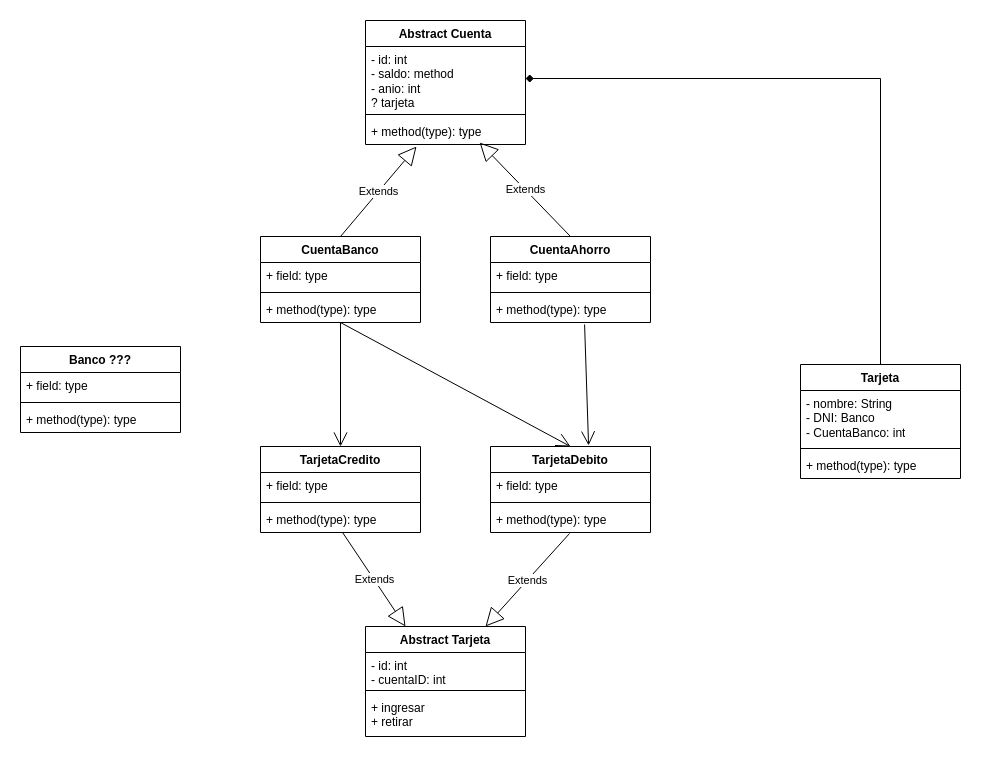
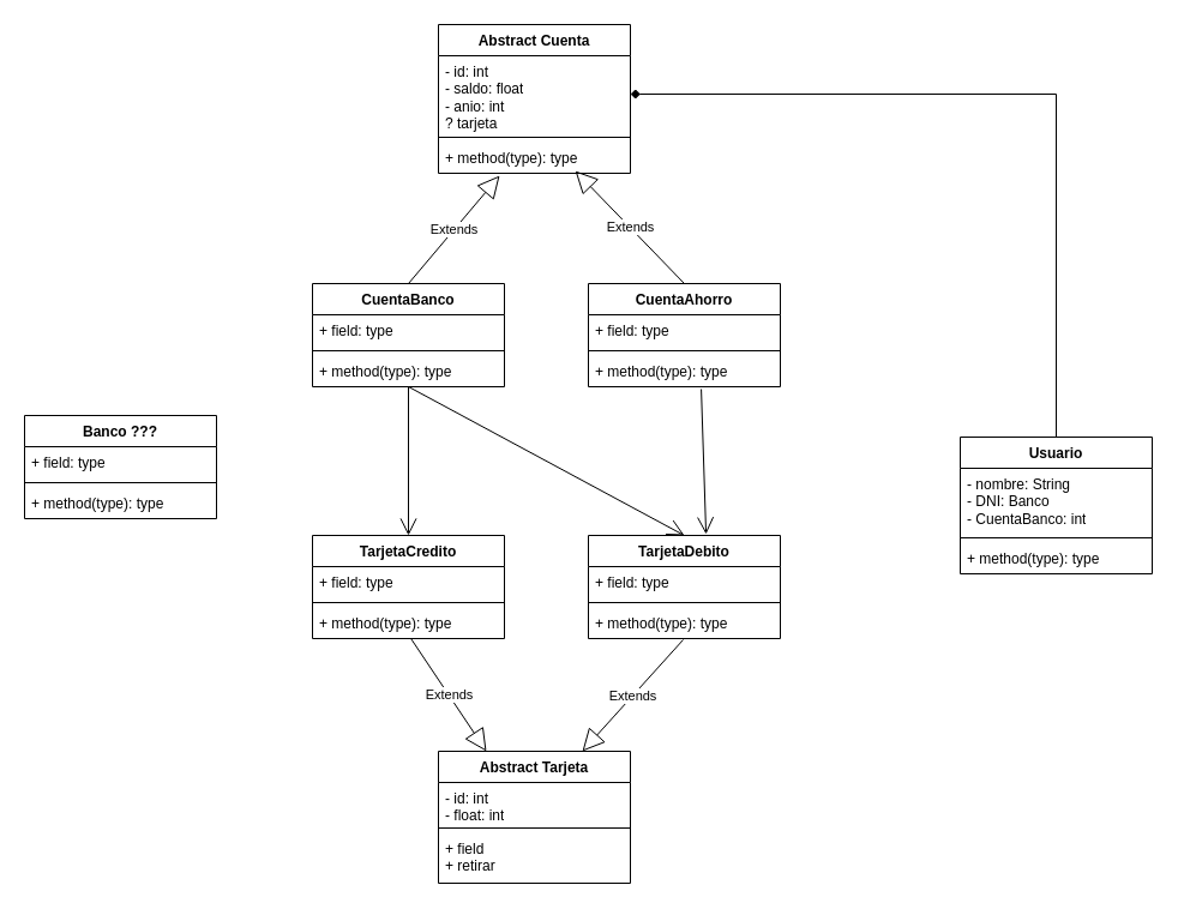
  <mxCell id="0" />
  <mxCell id="1" parent="0" />
  <mxCell id="2" style="edgeStyle=orthogonalEdgeStyle;rounded=0;orthogonalLoop=1;jettySize=auto;html=1;entryX=1;entryY=0.5;entryDx=0;entryDy=0;endArrow=diamond;" edge="1" parent="1" source="3" target="8"><mxGeometry relative="1" as="geometry" /></mxCell>
- <mxCell id="3" value="Tarjeta" style="swimlane;fontStyle=1;align=center;verticalAlign=top;childLayout=stackLayout;horizontal=1;startSize=26;horizontalStack=0;resizeParent=1;resizeParentMax=0;resizeLast=0;collapsible=1;marginBottom=0;whiteSpace=wrap;html=1;" vertex="1" parent="1"><mxGeometry x="800" y="364" width="160" height="114" as="geometry" /></mxCell>
+ <mxCell id="3" value="Usuario" style="swimlane;fontStyle=1;align=center;verticalAlign=top;childLayout=stackLayout;horizontal=1;startSize=26;horizontalStack=0;resizeParent=1;resizeParentMax=0;resizeLast=0;collapsible=1;marginBottom=0;whiteSpace=wrap;html=1;" vertex="1" parent="1"><mxGeometry x="800" y="364" width="160" height="114" as="geometry" /></mxCell>
  <mxCell id="4" value="- nombre: String&lt;div&gt;- DNI: Banco&lt;/div&gt;&lt;div&gt;- CuentaBanco: int&lt;/div&gt;" style="text;strokeColor=none;fillColor=none;align=left;verticalAlign=top;spacingLeft=4;spacingRight=4;overflow=hidden;rotatable=0;points=[[0,0.5],[1,0.5]];portConstraint=eastwest;whiteSpace=wrap;html=1;" vertex="1" parent="3"><mxGeometry y="26" width="160" height="54" as="geometry" /></mxCell>
  <mxCell id="5" value="" style="line;strokeWidth=1;fillColor=none;align=left;verticalAlign=middle;spacingTop=-1;spacingLeft=3;spacingRight=3;rotatable=0;labelPosition=right;points=[];portConstraint=eastwest;strokeColor=inherit;" vertex="1" parent="3"><mxGeometry y="80" width="160" height="8" as="geometry" /></mxCell>
  <mxCell id="6" value="+ method(type): type" style="text;strokeColor=none;fillColor=none;align=left;verticalAlign=top;spacingLeft=4;spacingRight=4;overflow=hidden;rotatable=0;points=[[0,0.5],[1,0.5]];portConstraint=eastwest;whiteSpace=wrap;html=1;" vertex="1" parent="3"><mxGeometry y="88" width="160" height="26" as="geometry" /></mxCell>
  <mxCell id="7" value="Abstract Cuenta" style="swimlane;fontStyle=1;align=center;verticalAlign=top;childLayout=stackLayout;horizontal=1;startSize=26;horizontalStack=0;resizeParent=1;resizeParentMax=0;resizeLast=0;collapsible=1;marginBottom=0;whiteSpace=wrap;html=1;" vertex="1" parent="1"><mxGeometry x="365" y="20" width="160" height="124" as="geometry" /></mxCell>
- <mxCell id="8" value="- id: int&lt;div&gt;- saldo: method&lt;/div&gt;&lt;div&gt;- anio: int&lt;/div&gt;&lt;div&gt;? tarjeta&lt;/div&gt;" style="text;strokeColor=none;fillColor=none;align=left;verticalAlign=top;spacingLeft=4;spacingRight=4;overflow=hidden;rotatable=0;points=[[0,0.5],[1,0.5]];portConstraint=eastwest;whiteSpace=wrap;html=1;" vertex="1" parent="7"><mxGeometry y="26" width="160" height="64" as="geometry" /></mxCell>
+ <mxCell id="8" value="- id: int&lt;div&gt;- saldo: float&lt;/div&gt;&lt;div&gt;- anio: int&lt;/div&gt;&lt;div&gt;? tarjeta&lt;/div&gt;" style="text;strokeColor=none;fillColor=none;align=left;verticalAlign=top;spacingLeft=4;spacingRight=4;overflow=hidden;rotatable=0;points=[[0,0.5],[1,0.5]];portConstraint=eastwest;whiteSpace=wrap;html=1;" vertex="1" parent="7"><mxGeometry y="26" width="160" height="64" as="geometry" /></mxCell>
  <mxCell id="9" value="" style="line;strokeWidth=1;fillColor=none;align=left;verticalAlign=middle;spacingTop=-1;spacingLeft=3;spacingRight=3;rotatable=0;labelPosition=right;points=[];portConstraint=eastwest;strokeColor=inherit;" vertex="1" parent="7"><mxGeometry y="90" width="160" height="8" as="geometry" /></mxCell>
  <mxCell id="10" value="+ method(type): type" style="text;strokeColor=none;fillColor=none;align=left;verticalAlign=top;spacingLeft=4;spacingRight=4;overflow=hidden;rotatable=0;points=[[0,0.5],[1,0.5]];portConstraint=eastwest;whiteSpace=wrap;html=1;" vertex="1" parent="7"><mxGeometry y="98" width="160" height="26" as="geometry" /></mxCell>
  <mxCell id="11" value="CuentaBanco" style="swimlane;fontStyle=1;align=center;verticalAlign=top;childLayout=stackLayout;horizontal=1;startSize=26;horizontalStack=0;resizeParent=1;resizeParentMax=0;resizeLast=0;collapsible=1;marginBottom=0;whiteSpace=wrap;html=1;" vertex="1" parent="1"><mxGeometry x="260" y="236" width="160" height="86" as="geometry" /></mxCell>
  <mxCell id="12" value="+ field: type" style="text;strokeColor=none;fillColor=none;align=left;verticalAlign=top;spacingLeft=4;spacingRight=4;overflow=hidden;rotatable=0;points=[[0,0.5],[1,0.5]];portConstraint=eastwest;whiteSpace=wrap;html=1;" vertex="1" parent="11"><mxGeometry y="26" width="160" height="26" as="geometry" /></mxCell>
  <mxCell id="13" value="" style="line;strokeWidth=1;fillColor=none;align=left;verticalAlign=middle;spacingTop=-1;spacingLeft=3;spacingRight=3;rotatable=0;labelPosition=right;points=[];portConstraint=eastwest;strokeColor=inherit;" vertex="1" parent="11"><mxGeometry y="52" width="160" height="8" as="geometry" /></mxCell>
  <mxCell id="14" value="+ method(type): type" style="text;strokeColor=none;fillColor=none;align=left;verticalAlign=top;spacingLeft=4;spacingRight=4;overflow=hidden;rotatable=0;points=[[0,0.5],[1,0.5]];portConstraint=eastwest;whiteSpace=wrap;html=1;" vertex="1" parent="11"><mxGeometry y="60" width="160" height="26" as="geometry" /></mxCell>
  <mxCell id="15" value="CuentaAhorro" style="swimlane;fontStyle=1;align=center;verticalAlign=top;childLayout=stackLayout;horizontal=1;startSize=26;horizontalStack=0;resizeParent=1;resizeParentMax=0;resizeLast=0;collapsible=1;marginBottom=0;whiteSpace=wrap;html=1;" vertex="1" parent="1"><mxGeometry x="490" y="236" width="160" height="86" as="geometry" /></mxCell>
  <mxCell id="16" value="+ field: type" style="text;strokeColor=none;fillColor=none;align=left;verticalAlign=top;spacingLeft=4;spacingRight=4;overflow=hidden;rotatable=0;points=[[0,0.5],[1,0.5]];portConstraint=eastwest;whiteSpace=wrap;html=1;" vertex="1" parent="15"><mxGeometry y="26" width="160" height="26" as="geometry" /></mxCell>
  <mxCell id="17" value="" style="line;strokeWidth=1;fillColor=none;align=left;verticalAlign=middle;spacingTop=-1;spacingLeft=3;spacingRight=3;rotatable=0;labelPosition=right;points=[];portConstraint=eastwest;strokeColor=inherit;" vertex="1" parent="15"><mxGeometry y="52" width="160" height="8" as="geometry" /></mxCell>
  <mxCell id="18" value="+ method(type): type" style="text;strokeColor=none;fillColor=none;align=left;verticalAlign=top;spacingLeft=4;spacingRight=4;overflow=hidden;rotatable=0;points=[[0,0.5],[1,0.5]];portConstraint=eastwest;whiteSpace=wrap;html=1;" vertex="1" parent="15"><mxGeometry y="60" width="160" height="26" as="geometry" /></mxCell>
  <mxCell id="19" value="Extends" style="endArrow=block;endSize=16;endFill=0;html=1;rounded=0;entryX=0.319;entryY=1.077;entryDx=0;entryDy=0;entryPerimeter=0;exitX=0.5;exitY=0;exitDx=0;exitDy=0;" edge="1" parent="1" source="11" target="10"><mxGeometry width="160" relative="1" as="geometry"><mxPoint x="320" y="166" as="sourcePoint" /><mxPoint x="480" y="166" as="targetPoint" /></mxGeometry></mxCell>
  <mxCell id="20" value="Extends" style="endArrow=block;endSize=16;endFill=0;html=1;rounded=0;entryX=0.713;entryY=0.923;entryDx=0;entryDy=0;entryPerimeter=0;exitX=0.5;exitY=0;exitDx=0;exitDy=0;" edge="1" parent="1" source="15" target="10"><mxGeometry width="160" relative="1" as="geometry"><mxPoint x="310" y="206" as="sourcePoint" /><mxPoint x="421" y="146" as="targetPoint" /></mxGeometry></mxCell>
  <mxCell id="21" value="Abstract Tarjeta" style="swimlane;fontStyle=1;align=center;verticalAlign=top;childLayout=stackLayout;horizontal=1;startSize=26;horizontalStack=0;resizeParent=1;resizeParentMax=0;resizeLast=0;collapsible=1;marginBottom=0;whiteSpace=wrap;html=1;" vertex="1" parent="1"><mxGeometry x="365" y="626" width="160" height="110" as="geometry" /></mxCell>
- <mxCell id="22" value="- id: int&lt;div&gt;- cuentaID: int&lt;/div&gt;" style="text;strokeColor=none;fillColor=none;align=left;verticalAlign=top;spacingLeft=4;spacingRight=4;overflow=hidden;rotatable=0;points=[[0,0.5],[1,0.5]];portConstraint=eastwest;whiteSpace=wrap;html=1;" vertex="1" parent="21"><mxGeometry y="26" width="160" height="34" as="geometry" /></mxCell>
+ <mxCell id="22" value="- id: int&lt;div&gt;- float: int&lt;/div&gt;" style="text;strokeColor=none;fillColor=none;align=left;verticalAlign=top;spacingLeft=4;spacingRight=4;overflow=hidden;rotatable=0;points=[[0,0.5],[1,0.5]];portConstraint=eastwest;whiteSpace=wrap;html=1;" vertex="1" parent="21"><mxGeometry y="26" width="160" height="34" as="geometry" /></mxCell>
  <mxCell id="23" value="" style="line;strokeWidth=1;fillColor=none;align=left;verticalAlign=middle;spacingTop=-1;spacingLeft=3;spacingRight=3;rotatable=0;labelPosition=right;points=[];portConstraint=eastwest;strokeColor=inherit;" vertex="1" parent="21"><mxGeometry y="60" width="160" height="8" as="geometry" /></mxCell>
- <mxCell id="24" value="+ ingresar&lt;div&gt;+ retirar&lt;/div&gt;" style="text;strokeColor=none;fillColor=none;align=left;verticalAlign=top;spacingLeft=4;spacingRight=4;overflow=hidden;rotatable=0;points=[[0,0.5],[1,0.5]];portConstraint=eastwest;whiteSpace=wrap;html=1;" vertex="1" parent="21"><mxGeometry y="68" width="160" height="42" as="geometry" /></mxCell>
+ <mxCell id="24" value="+ field&lt;div&gt;+ retirar&lt;/div&gt;" style="text;strokeColor=none;fillColor=none;align=left;verticalAlign=top;spacingLeft=4;spacingRight=4;overflow=hidden;rotatable=0;points=[[0,0.5],[1,0.5]];portConstraint=eastwest;whiteSpace=wrap;html=1;" vertex="1" parent="21"><mxGeometry y="68" width="160" height="42" as="geometry" /></mxCell>
  <mxCell id="25" value="TarjetaDebito" style="swimlane;fontStyle=1;align=center;verticalAlign=top;childLayout=stackLayout;horizontal=1;startSize=26;horizontalStack=0;resizeParent=1;resizeParentMax=0;resizeLast=0;collapsible=1;marginBottom=0;whiteSpace=wrap;html=1;" vertex="1" parent="1"><mxGeometry x="490" y="446" width="160" height="86" as="geometry" /></mxCell>
  <mxCell id="26" value="+ field: type" style="text;strokeColor=none;fillColor=none;align=left;verticalAlign=top;spacingLeft=4;spacingRight=4;overflow=hidden;rotatable=0;points=[[0,0.5],[1,0.5]];portConstraint=eastwest;whiteSpace=wrap;html=1;" vertex="1" parent="25"><mxGeometry y="26" width="160" height="26" as="geometry" /></mxCell>
  <mxCell id="27" value="" style="line;strokeWidth=1;fillColor=none;align=left;verticalAlign=middle;spacingTop=-1;spacingLeft=3;spacingRight=3;rotatable=0;labelPosition=right;points=[];portConstraint=eastwest;strokeColor=inherit;" vertex="1" parent="25"><mxGeometry y="52" width="160" height="8" as="geometry" /></mxCell>
  <mxCell id="28" value="+ method(type): type" style="text;strokeColor=none;fillColor=none;align=left;verticalAlign=top;spacingLeft=4;spacingRight=4;overflow=hidden;rotatable=0;points=[[0,0.5],[1,0.5]];portConstraint=eastwest;whiteSpace=wrap;html=1;" vertex="1" parent="25"><mxGeometry y="60" width="160" height="26" as="geometry" /></mxCell>
  <mxCell id="29" value="TarjetaCredito" style="swimlane;fontStyle=1;align=center;verticalAlign=top;childLayout=stackLayout;horizontal=1;startSize=26;horizontalStack=0;resizeParent=1;resizeParentMax=0;resizeLast=0;collapsible=1;marginBottom=0;whiteSpace=wrap;html=1;" vertex="1" parent="1"><mxGeometry x="260" y="446" width="160" height="86" as="geometry" /></mxCell>
  <mxCell id="30" value="+ field: type" style="text;strokeColor=none;fillColor=none;align=left;verticalAlign=top;spacingLeft=4;spacingRight=4;overflow=hidden;rotatable=0;points=[[0,0.5],[1,0.5]];portConstraint=eastwest;whiteSpace=wrap;html=1;" vertex="1" parent="29"><mxGeometry y="26" width="160" height="26" as="geometry" /></mxCell>
  <mxCell id="31" value="" style="line;strokeWidth=1;fillColor=none;align=left;verticalAlign=middle;spacingTop=-1;spacingLeft=3;spacingRight=3;rotatable=0;labelPosition=right;points=[];portConstraint=eastwest;strokeColor=inherit;" vertex="1" parent="29"><mxGeometry y="52" width="160" height="8" as="geometry" /></mxCell>
  <mxCell id="32" value="+ method(type): type" style="text;strokeColor=none;fillColor=none;align=left;verticalAlign=top;spacingLeft=4;spacingRight=4;overflow=hidden;rotatable=0;points=[[0,0.5],[1,0.5]];portConstraint=eastwest;whiteSpace=wrap;html=1;" vertex="1" parent="29"><mxGeometry y="60" width="160" height="26" as="geometry" /></mxCell>
  <mxCell id="33" value="Extends" style="endArrow=block;endSize=16;endFill=0;html=1;rounded=0;exitX=0.494;exitY=1.038;exitDx=0;exitDy=0;exitPerimeter=0;entryX=0.75;entryY=0;entryDx=0;entryDy=0;" edge="1" parent="1" source="28" target="21"><mxGeometry width="160" relative="1" as="geometry"><mxPoint x="-165" y="476" as="sourcePoint" /><mxPoint x="500" y="586" as="targetPoint" /></mxGeometry></mxCell>
  <mxCell id="34" value="Extends" style="endArrow=block;endSize=16;endFill=0;html=1;rounded=0;entryX=0.25;entryY=0;entryDx=0;entryDy=0;exitX=0.513;exitY=1;exitDx=0;exitDy=0;exitPerimeter=0;" edge="1" parent="1" source="32" target="21"><mxGeometry width="160" relative="1" as="geometry"><mxPoint x="525" y="466" as="sourcePoint" /><mxPoint x="616" y="348" as="targetPoint" /></mxGeometry></mxCell>
  <mxCell id="35" value="Banco ???" style="swimlane;fontStyle=1;align=center;verticalAlign=top;childLayout=stackLayout;horizontal=1;startSize=26;horizontalStack=0;resizeParent=1;resizeParentMax=0;resizeLast=0;collapsible=1;marginBottom=0;whiteSpace=wrap;html=1;" vertex="1" parent="1"><mxGeometry x="20" y="346" width="160" height="86" as="geometry" /></mxCell>
  <mxCell id="36" value="+ field: type" style="text;strokeColor=none;fillColor=none;align=left;verticalAlign=top;spacingLeft=4;spacingRight=4;overflow=hidden;rotatable=0;points=[[0,0.5],[1,0.5]];portConstraint=eastwest;whiteSpace=wrap;html=1;" vertex="1" parent="35"><mxGeometry y="26" width="160" height="26" as="geometry" /></mxCell>
  <mxCell id="37" value="" style="line;strokeWidth=1;fillColor=none;align=left;verticalAlign=middle;spacingTop=-1;spacingLeft=3;spacingRight=3;rotatable=0;labelPosition=right;points=[];portConstraint=eastwest;strokeColor=inherit;" vertex="1" parent="35"><mxGeometry y="52" width="160" height="8" as="geometry" /></mxCell>
  <mxCell id="38" value="+ method(type): type" style="text;strokeColor=none;fillColor=none;align=left;verticalAlign=top;spacingLeft=4;spacingRight=4;overflow=hidden;rotatable=0;points=[[0,0.5],[1,0.5]];portConstraint=eastwest;whiteSpace=wrap;html=1;" vertex="1" parent="35"><mxGeometry y="60" width="160" height="26" as="geometry" /></mxCell>
  <mxCell id="39" value="" style="endArrow=open;endFill=1;endSize=12;html=1;rounded=0;exitX=0.5;exitY=1;exitDx=0;exitDy=0;exitPerimeter=0;entryX=0.5;entryY=0;entryDx=0;entryDy=0;" edge="1" parent="1" source="14" target="29"><mxGeometry width="160" relative="1" as="geometry"><mxPoint x="260" y="377.5" as="sourcePoint" /><mxPoint x="420" y="377.5" as="targetPoint" /></mxGeometry></mxCell>
  <mxCell id="40" value="" style="endArrow=open;endFill=1;endSize=12;html=1;rounded=0;exitX=0.5;exitY=1;exitDx=0;exitDy=0;exitPerimeter=0;entryX=0.5;entryY=0;entryDx=0;entryDy=0;" edge="1" parent="1" source="14" target="25"><mxGeometry width="160" relative="1" as="geometry"><mxPoint x="350" y="332" as="sourcePoint" /><mxPoint x="350" y="456" as="targetPoint" /></mxGeometry></mxCell>
  <mxCell id="41" value="" style="endArrow=open;endFill=1;endSize=12;html=1;rounded=0;exitX=0.588;exitY=1.077;exitDx=0;exitDy=0;exitPerimeter=0;entryX=0.613;entryY=-0.012;entryDx=0;entryDy=0;entryPerimeter=0;" edge="1" parent="1" source="18" target="25"><mxGeometry width="160" relative="1" as="geometry"><mxPoint x="570" y="346" as="sourcePoint" /><mxPoint x="800" y="470" as="targetPoint" /></mxGeometry></mxCell>
